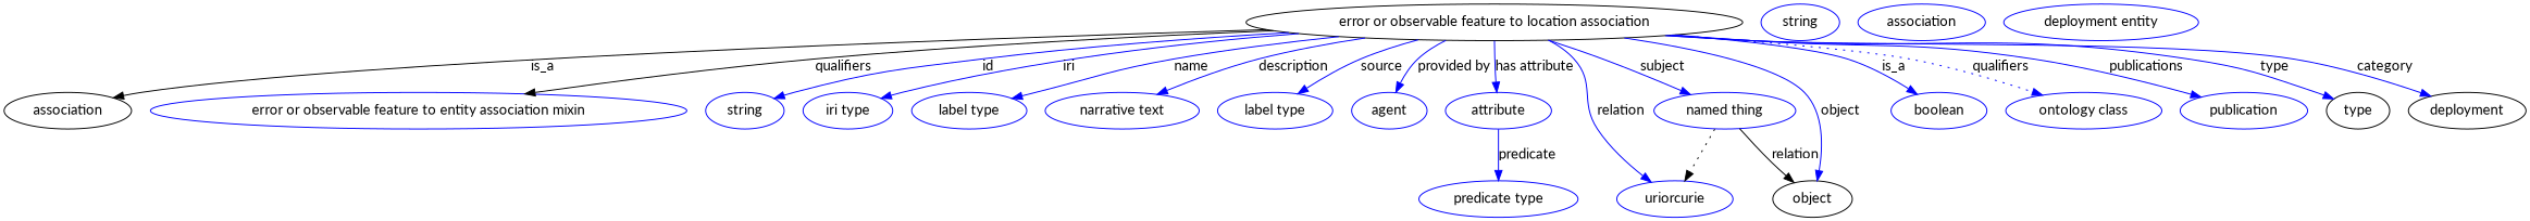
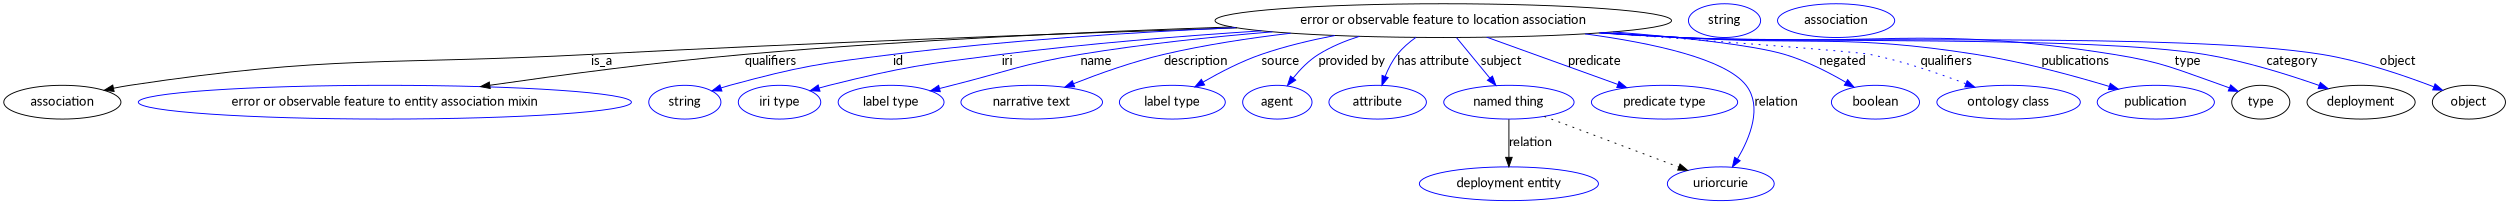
  digraph {
    fontname=Lato
    node [fontname=Lato color=blue]
    edge [fontname=Lato color=blue style=solid]
    n1 [height=0.5 label="error or observable feature to location association" width=6.7702 color=""]
    association [height=0.5 width=1.7332 color=""]
    "error or observable feature to entity association mixin" [height=0.5 width=7.3119]
    n4 [height=0.5 label=string width=1.0652]
    n5 [height=0.5 label="iri type" width=1.2277]
    n6 [height=0.5 label="label type" width=1.5707]
    n7 [height=0.5 label="narrative text" width=2.0943]
    n8 [height=0.5 label="label type" width=1.5707]
    n9 [height=0.5 label=agent width=1.0291]
    n10 [height=0.5 label=attribute width=1.4443]
    n11 [height=0.5 label="named thing" width=1.9318]
    n12 [height=0.5 label="predicate type" width=2.1665]
    n13 [height=0.5 label=uriorcurie width=1.5887]
    n14 [height=0.5 label=boolean width=1.2999]
    n15 [height=0.5 label="ontology class" width=2.1304]
    n16 [height=0.5 label=publication width=1.7332]
    type [height=0.5 width=0.86659 color=""]
    n18 [height=0.5 label=deployment width=1.4263 color=""]
    object [height=0.5 width=1.0832 color=""]
    n20 [height=0.5 label=string width=1.0652]
    n21 [height=0.5 label=association width=1.7332]
    n22 [height=0.5 label="deployment entity" width=2.6539]
    n1 -> association [label=is_a color="" style=""]
    n1 -> "error or observable feature to entity association mixin" [label=qualifiers color="" style=""]
    n1 -> n4 [label=id]
    n1 -> n5 [label=iri]
    n1 -> n6 [label=name]
    n1 -> n7 [label=description]
    n1 -> n8 [label=source]
    n1 -> n9 [label="provided by"]
    n1 -> n10 [label="has attribute"]
    n1 -> n11 [label=subject]
-   n10 -> n12 [label=predicate]
+   n1 -> n12 [label=predicate]
    n1 -> n13 [label=relation]
-   n1 -> n14 [label=is_a]
+   n1 -> n14 [label=negated]
    n1 -> n15 [label=qualifiers style=dotted]
    n1 -> n16 [label=publications]
    n1 -> type [label=type]
    n1 -> n18 [label=category]
    n1 -> object [label=object]
    n11 -> n13 [style=dotted color=""]
-   n11 -> object [label=relation color="" style=""]
+   n11 -> n22 [label=relation color="" style=""]
  }
